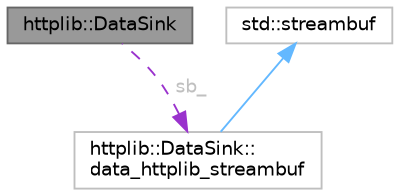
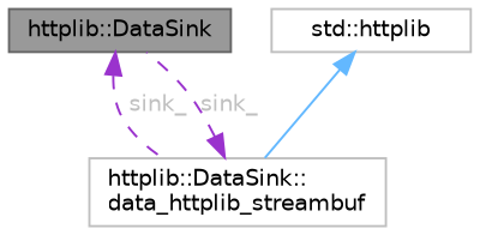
  digraph {
    node [color=grey75 fillcolor=white fontname=Helvetica fontsize=10 shape=box style=filled]
    edge [color=darkorchid3 dir=back fontcolor=grey fontname=Helvetica fontsize=10 labelfontname=Helvetica labelfontsize=10 style=dashed]
    n1 [color=gray40 fillcolor=grey60 fontcolor=black height=0.2 label="httplib::DataSink" width=0.4]
    n2 [height=0.2 label="httplib::DataSink::\ldata_httplib_streambuf" width=0.4]
-   n3 [height=0.2 label="std::streambuf" width=0.4]
-   n2 -> n1 [label=" sb_"]
+   n3 [height=0.2 label="std::httplib" width=0.4]
+   n1 -> n2 [label=" sink_"]
+   n2 -> n1 [label=" sink_"]
    n3 -> n2 [color=steelblue1 style=solid fontcolor=""]
  }
